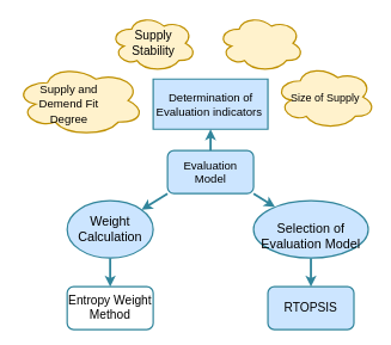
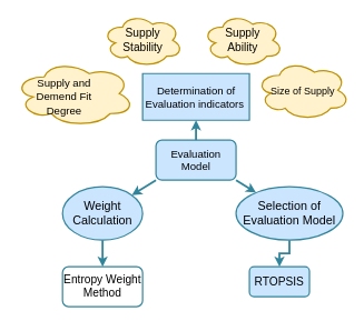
  <mxCell id="0" />
  <mxCell id="1" parent="0" />
  <mxCell id="2" value="" style="verticalLabelPosition=bottom;verticalAlign=top;html=1;shape=mxgraph.basic.rect;fillColor2=none;strokeWidth=2;size=20;indent=5;fillColor=#cce5ff;strokeColor=#31859b;" vertex="1" parent="1"><mxGeometry x="213" y="110" width="160" height="70" as="geometry" /></mxCell>
  <mxCell id="3" value="" style="edgeStyle=orthogonalEdgeStyle;rounded=0;orthogonalLoop=1;jettySize=auto;html=1;fillColor=#cce5ff;strokeColor=#31859b;strokeWidth=3;" edge="1" parent="1" source="4" target="2"><mxGeometry relative="1" as="geometry" /></mxCell>
  <mxCell id="4" value="" style="rounded=1;whiteSpace=wrap;html=1;fillColor=#cce5ff;strokeColor=#31859b;strokeWidth=2;" vertex="1" parent="1"><mxGeometry x="233" y="210" width="120" height="60" as="geometry" /></mxCell>
  <mxCell id="5" value="" style="edgeStyle=orthogonalEdgeStyle;rounded=0;orthogonalLoop=1;jettySize=auto;html=1;fillColor=#cce5ff;strokeColor=#31859b;strokeWidth=3;" edge="1" parent="1" source="6" target="9"><mxGeometry relative="1" as="geometry" /></mxCell>
  <mxCell id="6" value="" style="ellipse;whiteSpace=wrap;html=1;fillColor=#cce5ff;strokeColor=#31859b;strokeWidth=2;" vertex="1" parent="1"><mxGeometry x="93" y="280" width="120" height="80" as="geometry" /></mxCell>
  <mxCell id="7" value="" style="edgeStyle=orthogonalEdgeStyle;rounded=0;orthogonalLoop=1;jettySize=auto;html=1;fillColor=#cce5ff;strokeColor=#31859b;strokeWidth=3;" edge="1" parent="1" source="8" target="10"><mxGeometry relative="1" as="geometry" /></mxCell>
  <mxCell id="8" value="" style="ellipse;whiteSpace=wrap;html=1;fillColor=#cce5ff;strokeColor=#31859b;strokeWidth=2;" vertex="1" parent="1"><mxGeometry x="353" y="280" width="160" height="80" as="geometry" /></mxCell>
  <mxCell id="9" value="&lt;font style=&quot;font-size: 17px&quot;&gt;Entropy Weight Method&lt;/font&gt;" style="rounded=1;whiteSpace=wrap;html=1;fillColor=#ffffff;strokeColor=#31859b;strokeWidth=2;" vertex="1" parent="1"><mxGeometry x="93" y="400" width="120" height="60" as="geometry" /></mxCell>
- <mxCell id="10" value="&lt;font style=&quot;font-size: 17px&quot;&gt;RTOPSIS&lt;/font&gt;" style="rounded=1;whiteSpace=wrap;html=1;fillColor=#cce5ff;strokeColor=#31859b;strokeWidth=2;" vertex="1" parent="1"><mxGeometry x="373" y="400" width="120" height="60" as="geometry" /></mxCell>
+ <mxCell id="10" value="&lt;font style=&quot;font-size: 17px&quot;&gt;RTOPSIS&lt;/font&gt;" style="rounded=1;whiteSpace=wrap;html=1;fillColor=#cce5ff;strokeColor=#31859b;strokeWidth=2;" vertex="1" parent="1"><mxGeometry x="373" y="400" width="90" height="45" as="geometry" /></mxCell>
  <mxCell id="11" value="" style="endArrow=classic;html=1;rounded=0;exitX=0;exitY=1;exitDx=0;exitDy=0;fillColor=#cce5ff;strokeColor=#31859b;strokeWidth=3;" edge="1" parent="1" source="4" target="6"><mxGeometry width="50" height="50" relative="1" as="geometry"><mxPoint x="233" y="280" as="sourcePoint" /><mxPoint x="353" y="300" as="targetPoint" /></mxGeometry></mxCell>
  <mxCell id="12" value="" style="endArrow=classic;html=1;rounded=0;fillColor=#cce5ff;strokeColor=#31859b;strokeWidth=3;" edge="1" parent="1" target="8"><mxGeometry width="50" height="50" relative="1" as="geometry"><mxPoint x="353" y="270" as="sourcePoint" /><mxPoint x="206.772" y="302.642" as="targetPoint" /></mxGeometry></mxCell>
  <mxCell id="13" value="&lt;p&gt;&lt;br&gt;&lt;/p&gt;" style="ellipse;shape=cloud;whiteSpace=wrap;html=1;verticalAlign=top;strokeWidth=2;fillColor=#fff2cc;strokeColor=#bf9000;" vertex="1" parent="1"><mxGeometry x="153" y="20" width="120" height="80" as="geometry" /></mxCell>
  <mxCell id="14" value="&lt;pre&gt;&lt;br&gt;&lt;/pre&gt;" style="ellipse;shape=cloud;whiteSpace=wrap;html=1;verticalAlign=top;strokeWidth=2;fillColor=#fff2cc;strokeColor=#bf9000;" vertex="1" parent="1"><mxGeometry x="20.5" y="90" width="180" height="100" as="geometry" /></mxCell>
  <mxCell id="15" value="&lt;p style=&quot;font-size: 14px&quot;&gt;&lt;br&gt;&lt;/p&gt;" style="ellipse;shape=cloud;whiteSpace=wrap;html=1;verticalAlign=top;strokeWidth=2;fillColor=#fff2cc;strokeColor=#bf9000;" vertex="1" parent="1"><mxGeometry x="303" y="20" width="120" height="80" as="geometry" /></mxCell>
  <mxCell id="16" value="" style="ellipse;shape=cloud;whiteSpace=wrap;html=1;verticalAlign=top;strokeWidth=2;fillColor=#fff2cc;strokeColor=#bf9000;" vertex="1" parent="1"><mxGeometry x="383" y="90" width="140" height="90" as="geometry" /></mxCell>
  <mxCell id="17" value="Supply Stability" style="text;html=1;align=center;verticalAlign=middle;whiteSpace=wrap;rounded=0;fontSize=17;" vertex="1" parent="1"><mxGeometry x="161.75" y="33.75" width="102.5" height="52.5" as="geometry" /></mxCell>
+ <mxCell id="18" value="Supply Ability" style="text;html=1;align=center;verticalAlign=middle;whiteSpace=wrap;rounded=0;fontSize=17;" vertex="1" parent="1"><mxGeometry x="318" y="40" width="90" height="40" as="geometry" /></mxCell>
  <mxCell id="19" value="&lt;font style=&quot;font-size: 16px&quot;&gt;Supply and Demend Fit Degree&lt;/font&gt;" style="text;html=1;align=center;verticalAlign=middle;whiteSpace=wrap;rounded=0;fontSize=17;" vertex="1" parent="1"><mxGeometry x="24.88" y="112.5" width="141.25" height="65" as="geometry" /></mxCell>
  <mxCell id="20" value="&lt;font style=&quot;font-size: 15px&quot;&gt;Size of Supply&lt;/font&gt;" style="text;html=1;align=center;verticalAlign=middle;whiteSpace=wrap;rounded=0;fontSize=13;" vertex="1" parent="1"><mxGeometry x="398" y="105" width="110" height="60" as="geometry" /></mxCell>
  <mxCell id="21" value="&lt;span style=&quot;font-size: 16px&quot;&gt;Determination of Evaluation indicators&amp;nbsp;&lt;/span&gt;" style="text;html=1;align=center;verticalAlign=middle;whiteSpace=wrap;rounded=0;fontSize=15;" vertex="1" parent="1"><mxGeometry x="200.5" y="120" width="185" height="50" as="geometry" /></mxCell>
  <mxCell id="22" value="Evaluation Model" style="text;html=1;align=center;verticalAlign=middle;whiteSpace=wrap;rounded=0;fontFamily=Helvetica;fontSize=16;" vertex="1" parent="1"><mxGeometry x="238" y="220" width="110" height="40" as="geometry" /></mxCell>
  <mxCell id="23" value="&lt;font style=&quot;font-size: 18px&quot;&gt;Weight Calculation&lt;/font&gt;" style="text;html=1;align=center;verticalAlign=middle;whiteSpace=wrap;rounded=0;fontFamily=Helvetica;fontSize=14;" vertex="1" parent="1"><mxGeometry x="108" y="310" width="90" height="20" as="geometry" /></mxCell>
- <mxCell id="24" value="Selection of Evaluation Model" style="text;html=1;align=center;verticalAlign=middle;whiteSpace=wrap;rounded=0;fontFamily=Helvetica;fontSize=18;" vertex="1" parent="1"><mxGeometry x="358" y="305" width="150" height="50" as="geometry" /></mxCell>
+ <mxCell id="24" value="Selection of Evaluation Model" style="text;html=1;align=center;verticalAlign=middle;whiteSpace=wrap;rounded=0;fontFamily=Helvetica;fontSize=18;" vertex="1" parent="1"><mxGeometry x="358" y="295" width="150" height="50" as="geometry" /></mxCell>
